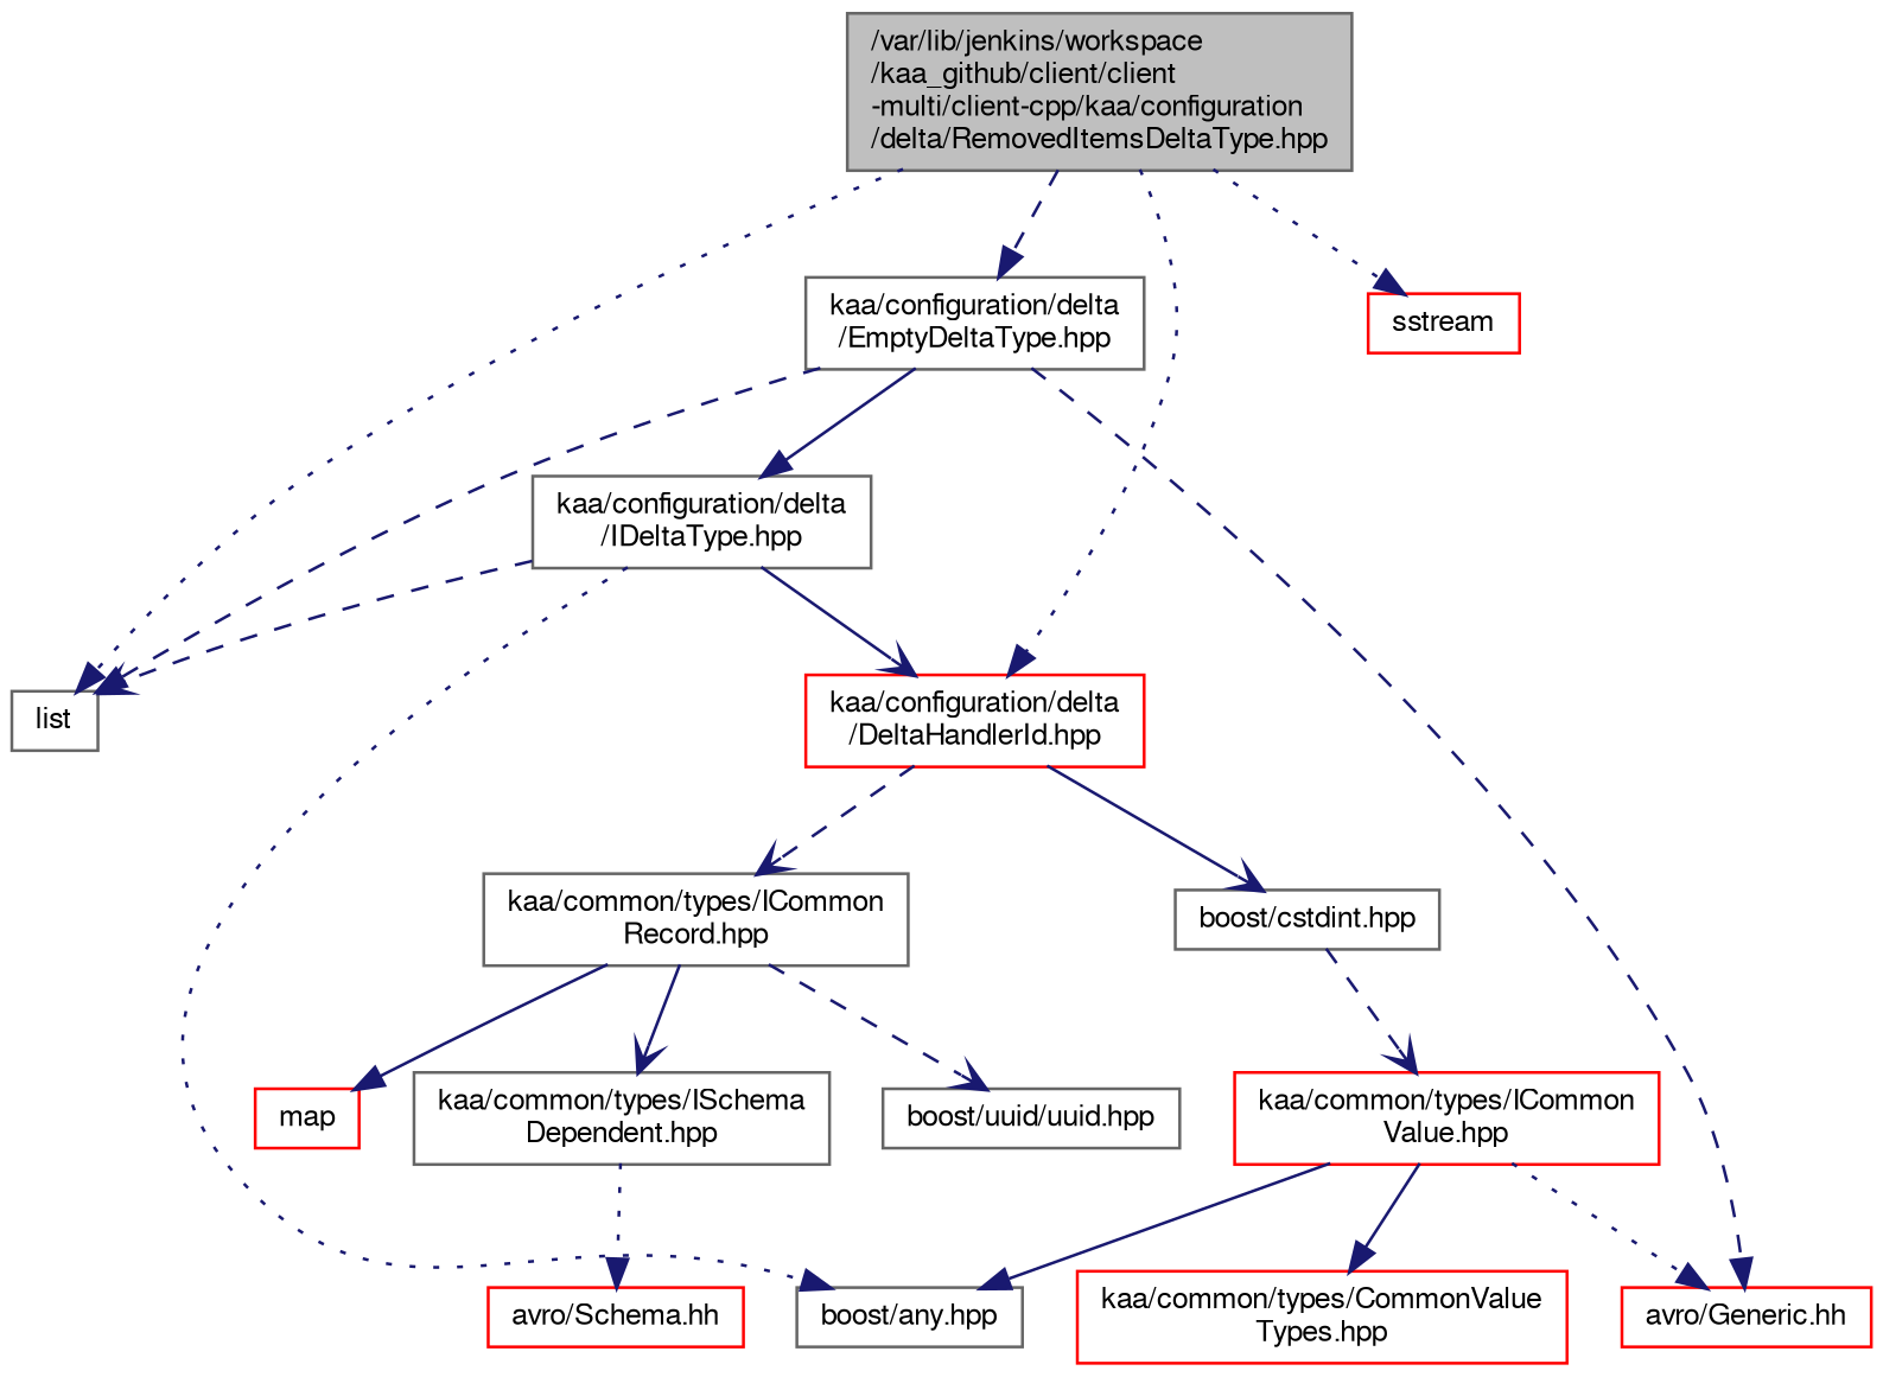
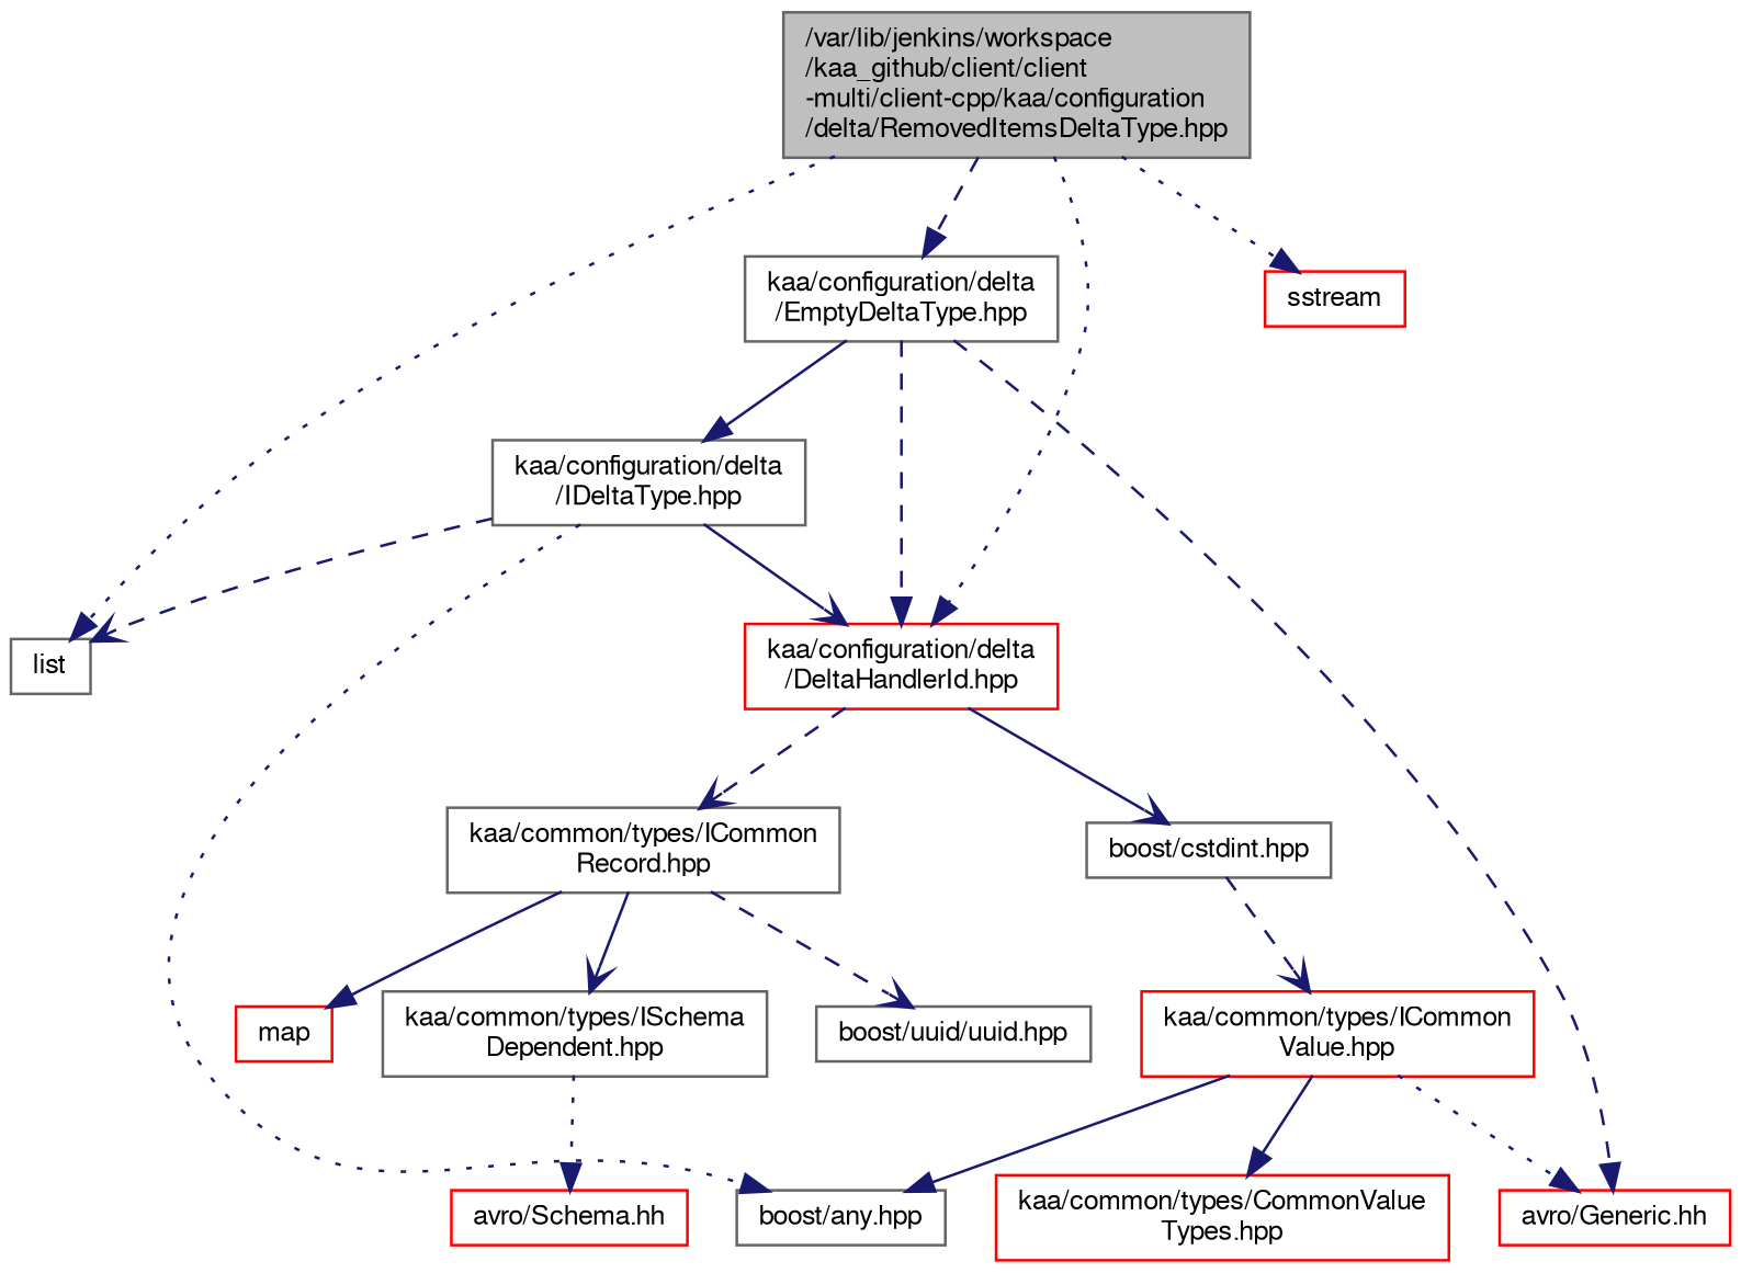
  digraph {
    node [color=gray40 fontname=FreeSans fontsize=10 shape=record]
    edge [arrowhead=normal color=midnightblue fontname=FreeSans fontsize=10 labelfontname=FreeSans labelfontsize=10 style=dashed]
    n1 [fillcolor=grey75 fontcolor=black height=0.2 label="/var/lib/jenkins/workspace\l/kaa_github/client/client\l-multi/client-cpp/kaa/configuration\l/delta/RemovedItemsDeltaType.hpp" style=filled width=0.4]
    n2 [height=0.2 label=list width=0.4]
    n3 [color=red height=0.2 label=sstream width=0.4]
    n4 [color=red height=0.2 label="kaa/configuration/delta\l/DeltaHandlerId.hpp" width=0.4]
    n5 [height=0.2 label="kaa/configuration/delta\l/EmptyDeltaType.hpp" width=0.4]
    n6 [height=0.2 label="boost/cstdint.hpp" width=0.4]
    n7 [height=0.2 label="kaa/common/types/ICommon\lRecord.hpp" width=0.4]
    n8 [color=red height=0.2 label="avro/Generic.hh" width=0.4]
    n9 [height=0.2 label="kaa/configuration/delta\l/IDeltaType.hpp" width=0.4]
    n10 [color=red height=0.2 label="kaa/common/types/ICommon\lValue.hpp" width=0.4]
    n11 [height=0.2 label="kaa/common/types/ISchema\lDependent.hpp" width=0.4]
    n12 [height=0.2 label="boost/uuid/uuid.hpp" width=0.4]
    n13 [color=red height=0.2 label=map width=0.4]
    n14 [color=red height=0.2 label="avro/Schema.hh" width=0.4]
    n15 [height=0.2 label="boost/any.hpp" width=0.4]
    n16 [color=red height=0.2 label="kaa/common/types/CommonValue\lTypes.hpp" width=0.4]
    n1 -> n2 [style=dotted]
    n1 -> n3 [style=dotted]
    n1 -> n4 [style=dotted]
    n1 -> n5
    n4 -> n6 [arrowhead=vee style=solid]
    n4 -> n7 [arrowhead=vee]
-   n5 -> n2
+   n5 -> n4
    n5 -> n8
    n5 -> n9 [style=solid]
    n6 -> n10 [arrowhead=vee]
    n7 -> n11 [arrowhead=vee style=solid]
    n7 -> n12 [arrowhead=vee]
    n7 -> n13 [style=solid]
    n9 -> n2 [arrowhead=vee]
    n9 -> n4 [arrowhead=vee style=solid]
    n9 -> n15 [style=dotted]
    n10 -> n8 [style=dotted]
    n10 -> n15 [style=solid]
    n10 -> n16 [style=solid]
    n11 -> n14 [style=dotted]
  }
